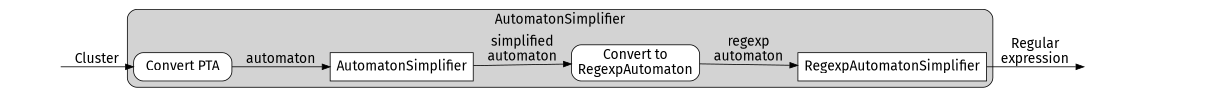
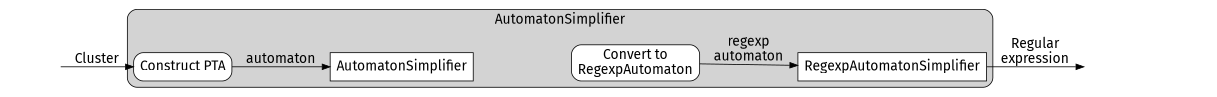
  digraph {
    fontname="Fira Sans"
    rankdir=LR
    node [fillcolor=white fontname="Fira Sans" fontsize=17.6 shape=rectangle style="filled,rounded"]
    edge [fontname="Fira Sans" fontsize=17.6]
-   n1 [label="Convert PTA"]
+   n1 [label="Construct PTA"]
    AutomatonSimplifier [style=filled]
    n3 [label="Convert to\nRegexpAutomaton"]
    RegexpAutomatonSimplifier [style=filled]
    RegularExpression [style=invis width=0]
    Cluster [style=invis width=0]
    subgraph cluster_1 {
      fontsize=17.6
      label=AutomatonSimplifier
      style="filled,rounded"
      n1
      AutomatonSimplifier
      n3
      RegexpAutomatonSimplifier
    }
    n1 -> AutomatonSimplifier [label=automaton]
-   AutomatonSimplifier -> n3 [label="simplified\nautomaton"]
    n3 -> RegexpAutomatonSimplifier [label="regexp\nautomaton"]
    RegexpAutomatonSimplifier -> RegularExpression [label="Regular\nexpression"]
    Cluster -> n1 [label=Cluster]
  }
